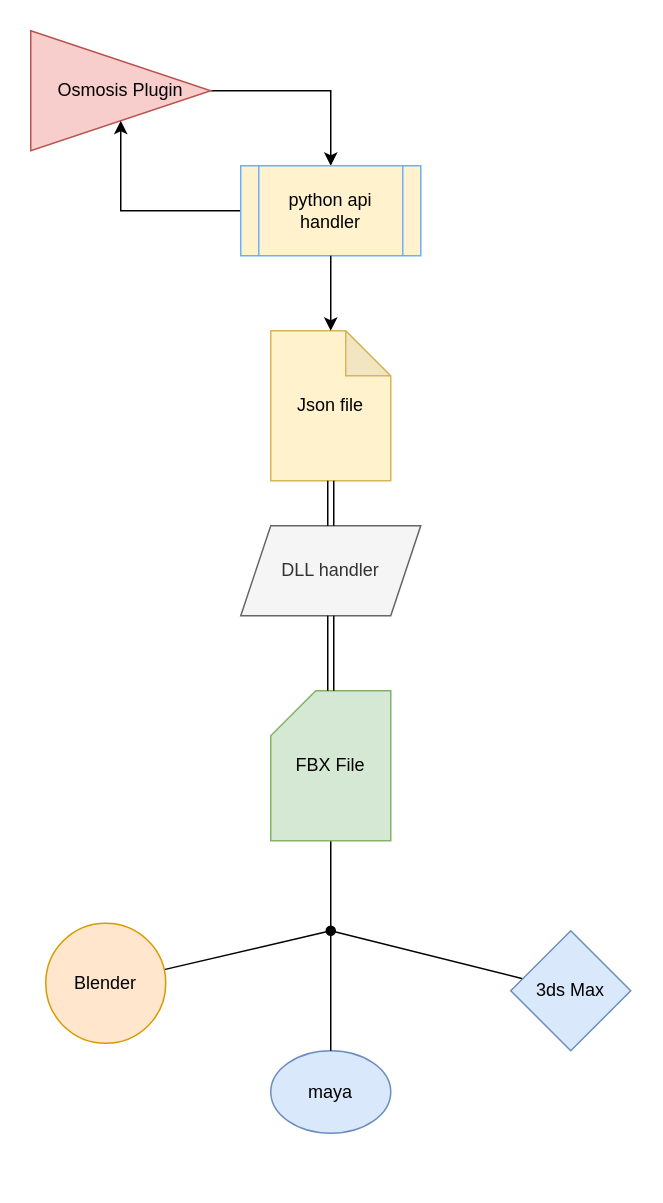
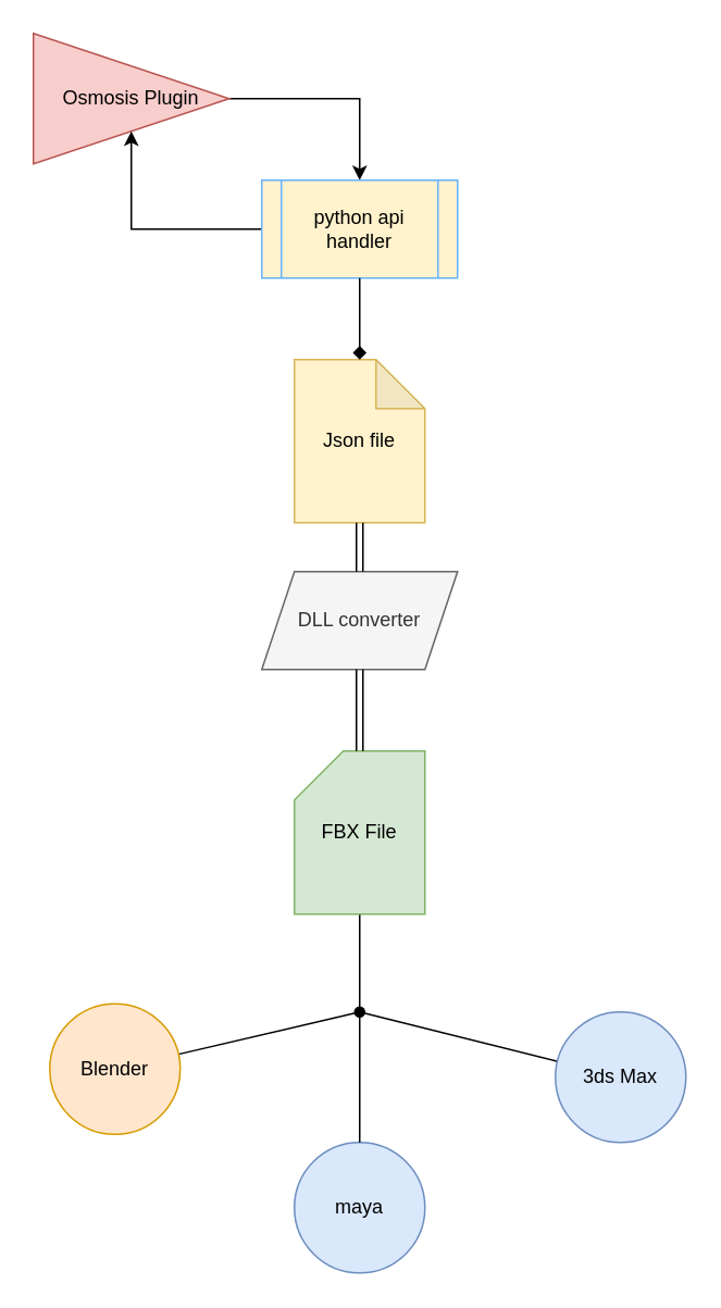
  <mxCell id="0" />
  <mxCell id="1" parent="0" />
  <mxCell id="2" style="edgeStyle=orthogonalEdgeStyle;rounded=0;orthogonalLoop=1;jettySize=auto;html=1;" edge="1" parent="1" source="3" target="17"><mxGeometry relative="1" as="geometry" /></mxCell>
  <mxCell id="3" value="Osmosis Plugin" style="triangle;whiteSpace=wrap;html=1;fillColor=#f8cecc;strokeColor=#b85450;" vertex="1" parent="1"><mxGeometry x="20" y="20" width="120" height="80" as="geometry" /></mxCell>
  <mxCell id="4" value="Json file" style="shape=note;whiteSpace=wrap;html=1;backgroundOutline=1;darkOpacity=0.05;fillColor=#fff2cc;strokeColor=#d6b656;" vertex="1" parent="1"><mxGeometry x="180" y="220" width="80" height="100" as="geometry" /></mxCell>
  <mxCell id="5" style="edgeStyle=orthogonalEdgeStyle;rounded=0;orthogonalLoop=1;jettySize=auto;html=1;exitX=0.5;exitY=1;exitDx=0;exitDy=0;exitPerimeter=0;endArrow=oval;endFill=1;" edge="1" parent="1" source="6"><mxGeometry relative="1" as="geometry"><mxPoint x="220" y="620" as="targetPoint" /></mxGeometry></mxCell>
  <mxCell id="6" value="FBX File" style="shape=card;whiteSpace=wrap;html=1;fillColor=#d5e8d4;strokeColor=#82b366;" vertex="1" parent="1"><mxGeometry x="180" y="460" width="80" height="100" as="geometry" /></mxCell>
- <mxCell id="7" value="DLL handler" style="shape=parallelogram;perimeter=parallelogramPerimeter;whiteSpace=wrap;html=1;fixedSize=1;fillColor=#f5f5f5;fontColor=#333333;strokeColor=#666666;" vertex="1" parent="1"><mxGeometry x="160" y="350" width="120" height="60" as="geometry" /></mxCell>
+ <mxCell id="7" value="DLL converter" style="shape=parallelogram;perimeter=parallelogramPerimeter;whiteSpace=wrap;html=1;fixedSize=1;fillColor=#f5f5f5;fontColor=#333333;strokeColor=#666666;" vertex="1" parent="1"><mxGeometry x="160" y="350" width="120" height="60" as="geometry" /></mxCell>
  <mxCell id="8" value="" style="shape=link;endArrow=classic;startArrow=classic;html=1;rounded=0;entryX=0.5;entryY=1;entryDx=0;entryDy=0;entryPerimeter=0;exitX=0.5;exitY=0;exitDx=0;exitDy=0;" edge="1" parent="1" source="7" target="4"><mxGeometry width="100" height="100" relative="1" as="geometry"><mxPoint x="190" y="350" as="sourcePoint" /><mxPoint x="290" y="250" as="targetPoint" /></mxGeometry></mxCell>
  <mxCell id="9" value="" style="shape=link;endArrow=classic;startArrow=classic;html=1;rounded=0;entryX=0.5;entryY=1;entryDx=0;entryDy=0;exitX=0.5;exitY=0;exitDx=0;exitDy=0;exitPerimeter=0;" edge="1" parent="1" source="6" target="7"><mxGeometry width="100" height="100" relative="1" as="geometry"><mxPoint x="160" y="450" as="sourcePoint" /><mxPoint x="160" y="360" as="targetPoint" /></mxGeometry></mxCell>
  <mxCell id="10" style="rounded=0;orthogonalLoop=1;jettySize=auto;html=1;endArrow=none;startFill=0;" edge="1" parent="1" source="11"><mxGeometry relative="1" as="geometry"><mxPoint x="220" y="620" as="targetPoint" /></mxGeometry></mxCell>
  <mxCell id="11" value="Blender" style="ellipse;whiteSpace=wrap;html=1;aspect=fixed;fillColor=#ffe6cc;strokeColor=#d79b00;" vertex="1" parent="1"><mxGeometry x="30" y="615" width="80" height="80" as="geometry" /></mxCell>
- <mxCell id="12" value="maya" style="ellipse;whiteSpace=wrap;html=1;aspect=fixed;fillColor=#dae8fc;strokeColor=#6c8ebf;" vertex="1" parent="1"><mxGeometry x="180" y="700" width="80" height="55" as="geometry" /></mxCell>
+ <mxCell id="12" value="maya" style="ellipse;whiteSpace=wrap;html=1;aspect=fixed;fillColor=#dae8fc;strokeColor=#6c8ebf;" vertex="1" parent="1"><mxGeometry x="180" y="700" width="80" height="80" as="geometry" /></mxCell>
  <mxCell id="13" style="rounded=0;orthogonalLoop=1;jettySize=auto;html=1;endArrow=none;startFill=0;elbow=vertical;" edge="1" parent="1" source="14"><mxGeometry relative="1" as="geometry"><mxPoint x="220" y="620" as="targetPoint" /></mxGeometry></mxCell>
- <mxCell id="14" value="3ds Max" style="rhombus;whiteSpace=wrap;html=1;aspect=fixed;fillColor=#dae8fc;strokeColor=#6c8ebf;" vertex="1" parent="1"><mxGeometry x="340" y="620" width="80" height="80" as="geometry" /></mxCell>
+ <mxCell id="14" value="3ds Max" style="ellipse;whiteSpace=wrap;html=1;aspect=fixed;fillColor=#dae8fc;strokeColor=#6c8ebf;" vertex="1" parent="1"><mxGeometry x="340" y="620" width="80" height="80" as="geometry" /></mxCell>
  <mxCell id="15" style="rounded=0;orthogonalLoop=1;jettySize=auto;html=1;endArrow=none;startFill=0;elbow=vertical;exitX=0.5;exitY=0;exitDx=0;exitDy=0;" edge="1" parent="1" source="12"><mxGeometry relative="1" as="geometry"><mxPoint x="220" y="620" as="targetPoint" /><mxPoint x="260" y="680" as="sourcePoint" /></mxGeometry></mxCell>
  <mxCell id="16" style="edgeStyle=orthogonalEdgeStyle;rounded=0;orthogonalLoop=1;jettySize=auto;html=1;entryX=0.5;entryY=1;entryDx=0;entryDy=0;" edge="1" parent="1" source="17" target="3"><mxGeometry relative="1" as="geometry" /></mxCell>
  <mxCell id="17" value="python api handler" style="shape=process;whiteSpace=wrap;html=1;backgroundOutline=1;fillColor=#fff2cc;strokeColor=#66B2FF;" vertex="1" parent="1"><mxGeometry x="160" y="110" width="120" height="60" as="geometry" /></mxCell>
- <mxCell id="18" style="edgeStyle=orthogonalEdgeStyle;rounded=0;orthogonalLoop=1;jettySize=auto;html=1;entryX=0.5;entryY=0;entryDx=0;entryDy=0;entryPerimeter=0;" edge="1" parent="1" source="17" target="4"><mxGeometry relative="1" as="geometry" /></mxCell>
+ <mxCell id="18" style="edgeStyle=orthogonalEdgeStyle;rounded=0;orthogonalLoop=1;jettySize=auto;html=1;entryX=0.5;entryY=0;entryDx=0;entryDy=0;entryPerimeter=0;endArrow=diamond;" edge="1" parent="1" source="17" target="4"><mxGeometry relative="1" as="geometry" /></mxCell>
